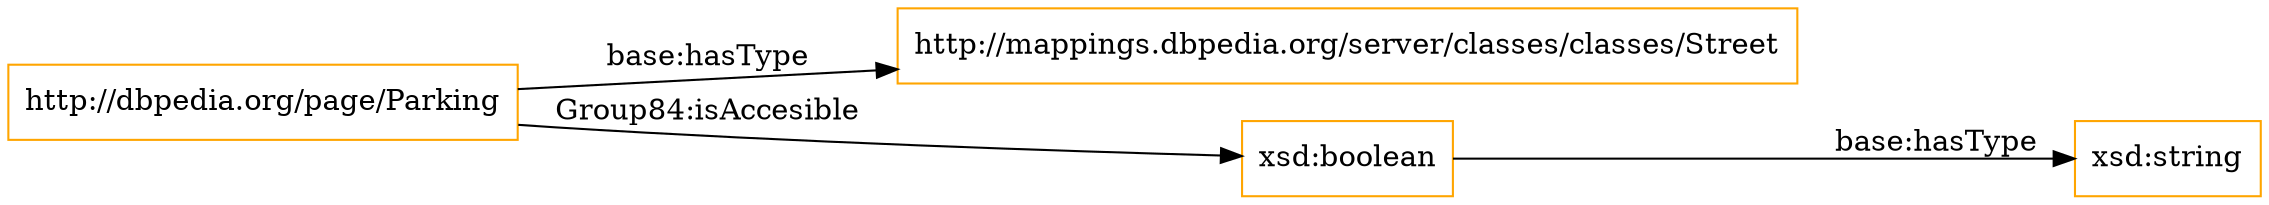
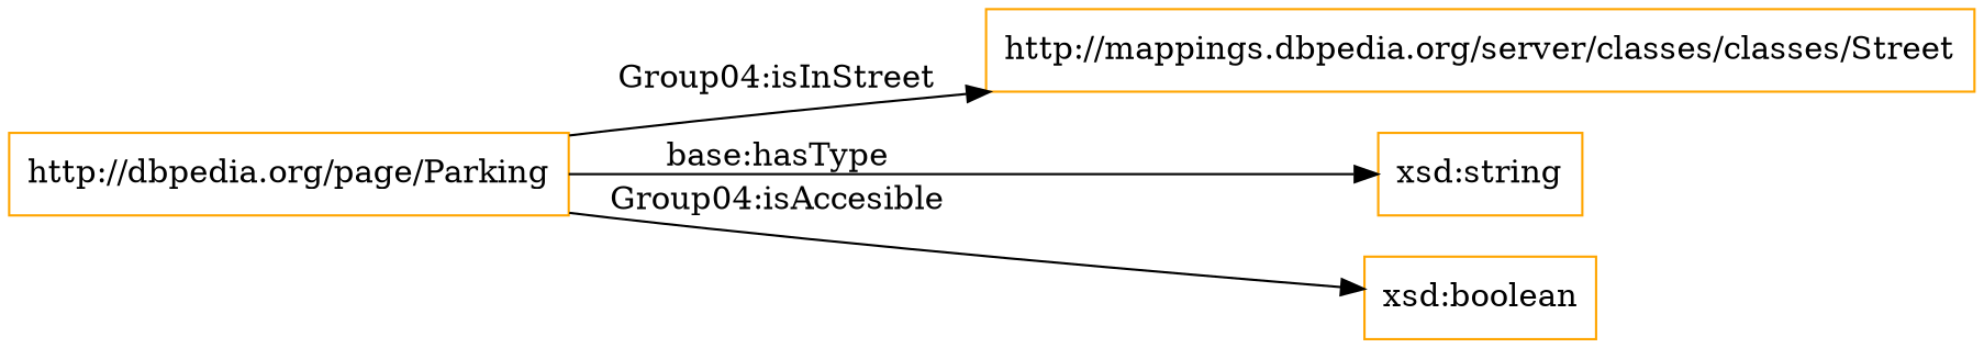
  digraph {
    fontname="DejaVu Serif"
    rankdir=LR
    node [color=orange fontname="DejaVu Serif" shape=rectangle]
    edge [fontname="DejaVu Serif"]
    n1 [label="http://mappings.dbpedia.org/server/classes/classes/Street"]
    "http://dbpedia.org/page/Parking"
    "xsd:string"
    "xsd:boolean"
-   "http://dbpedia.org/page/Parking" -> n1 [label="base:hasType"]
-   "xsd:boolean" -> "xsd:string" [label="base:hasType"]
-   "http://dbpedia.org/page/Parking" -> "xsd:boolean" [label="Group84:isAccesible"]
+   "http://dbpedia.org/page/Parking" -> n1 [label="Group04:isInStreet"]
+   "http://dbpedia.org/page/Parking" -> "xsd:string" [label="base:hasType"]
+   "http://dbpedia.org/page/Parking" -> "xsd:boolean" [label="Group04:isAccesible"]
  }
